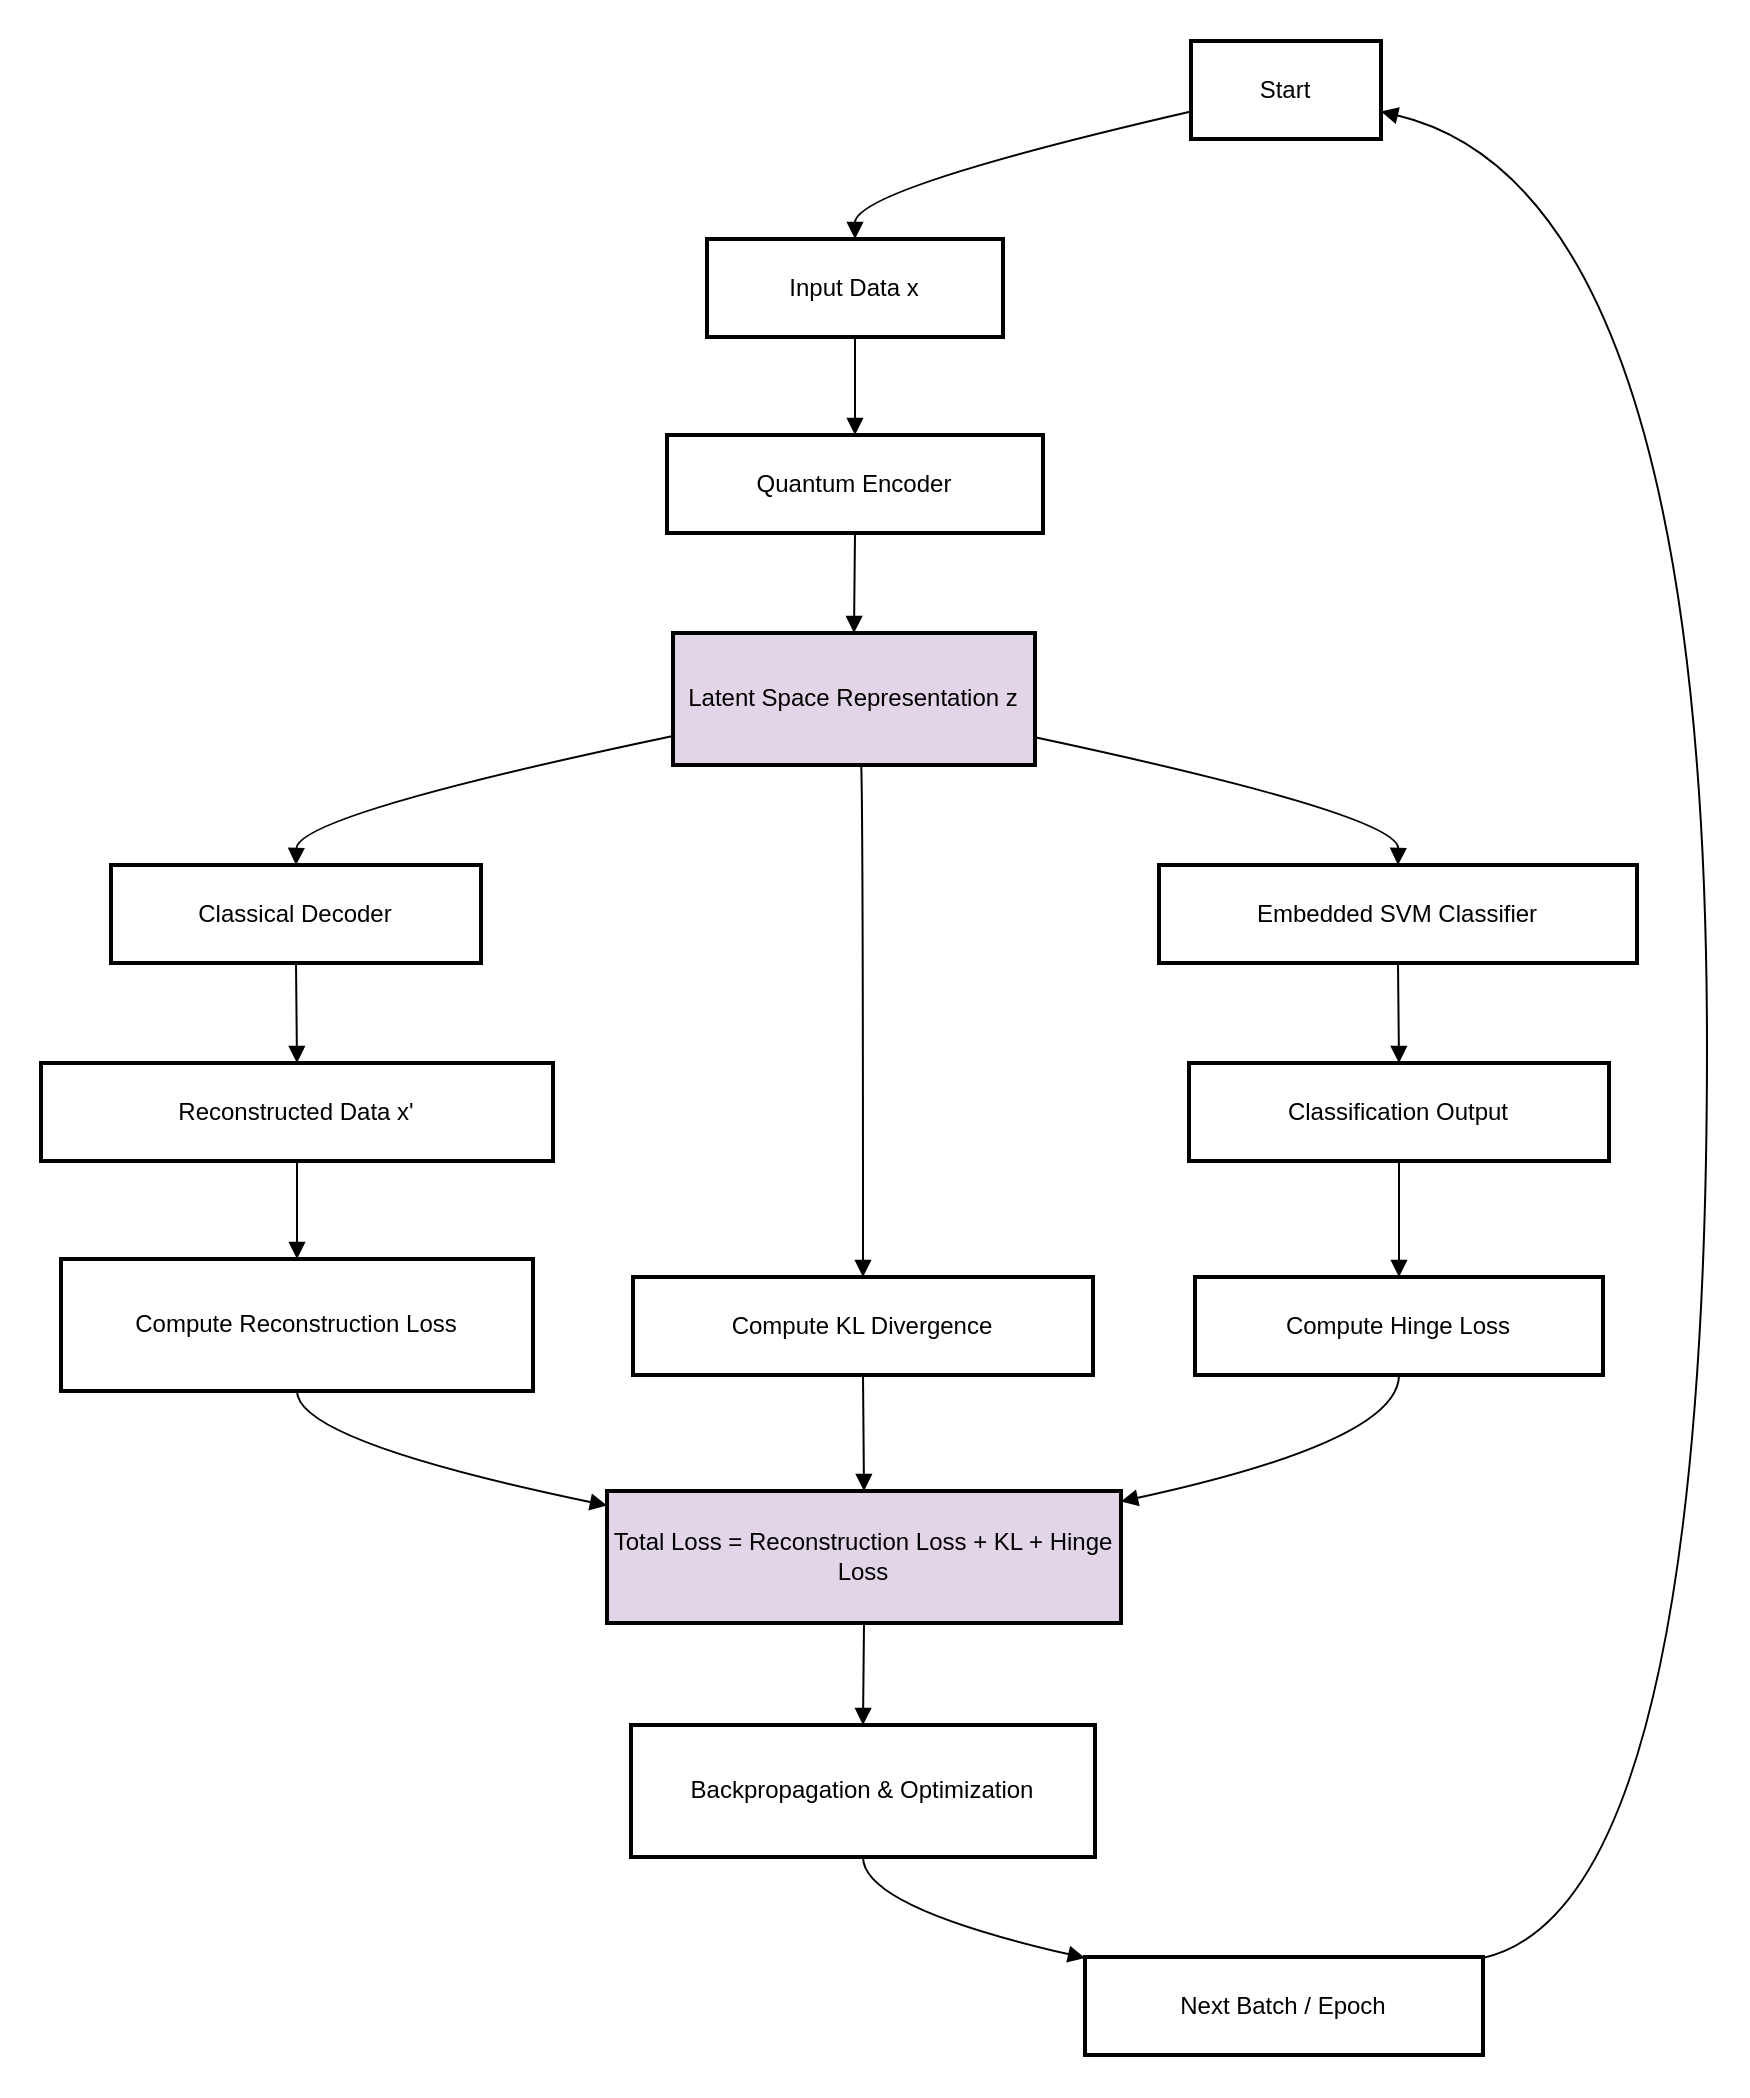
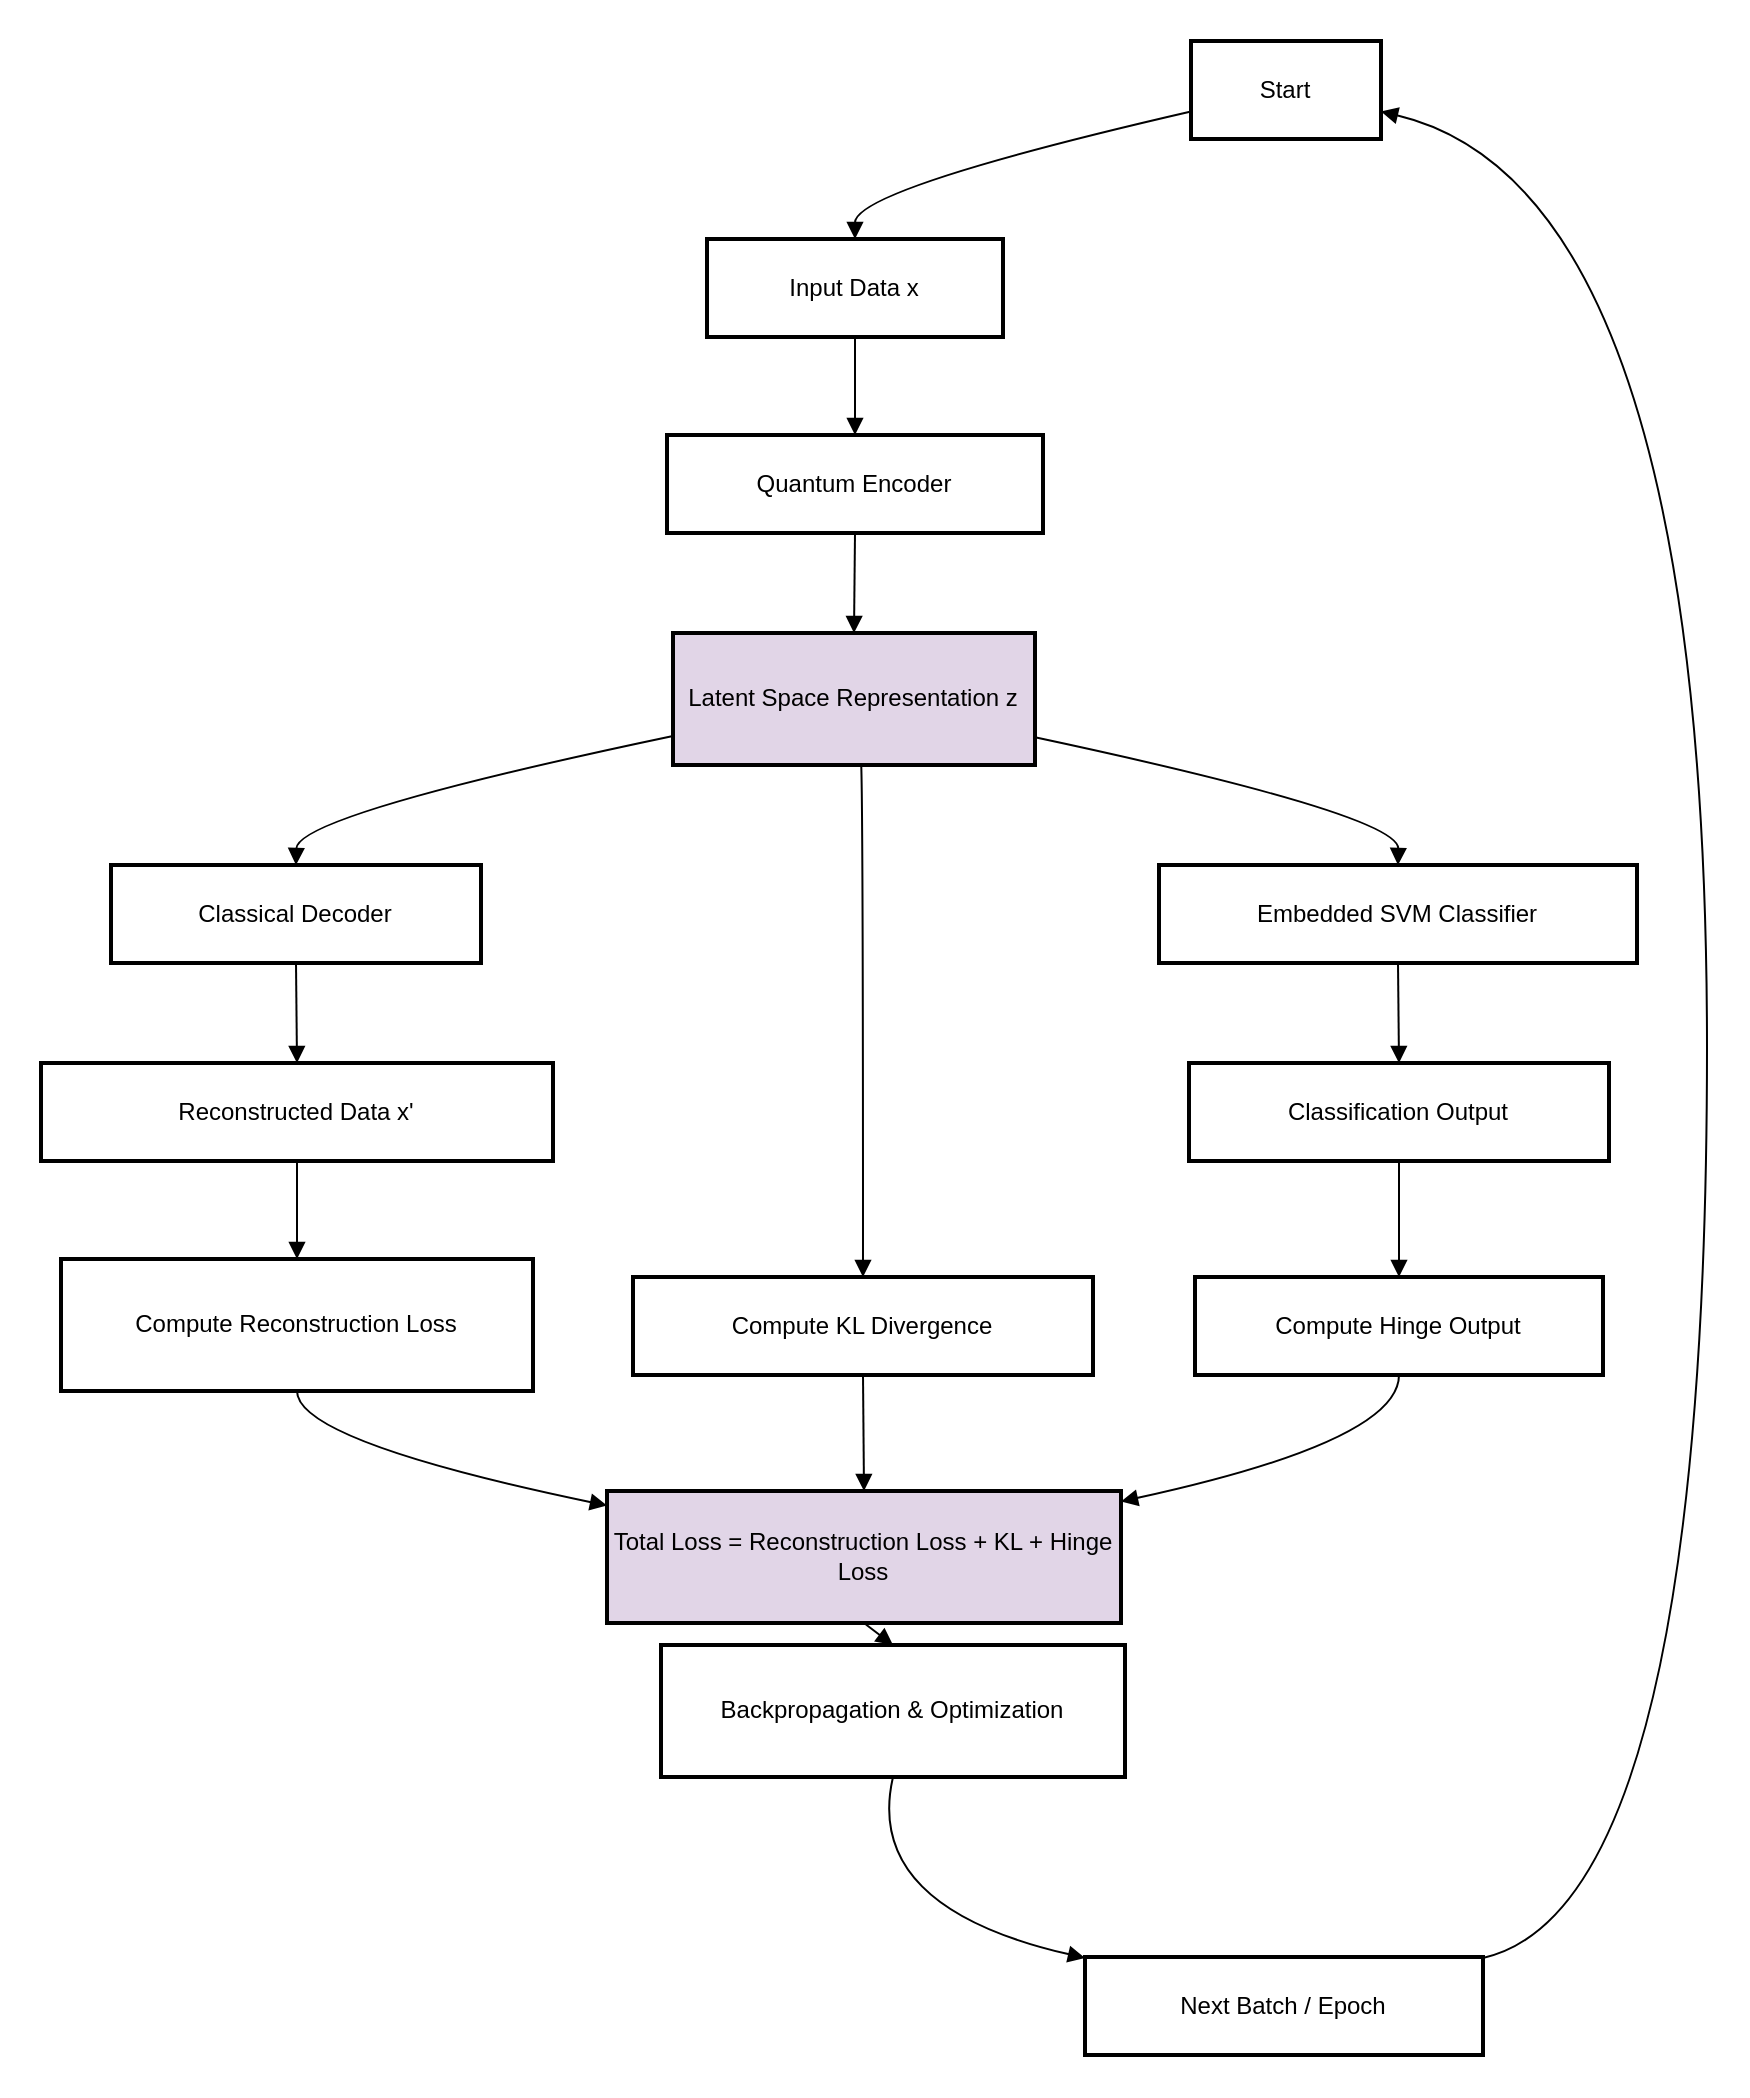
  <mxCell id="0" />
  <mxCell id="1" parent="0" />
  <mxCell id="2" value="Start" style="whiteSpace=wrap;strokeWidth=2;" vertex="1" parent="1"><mxGeometry x="595" y="20" width="95" height="49" as="geometry" /></mxCell>
  <mxCell id="3" value="Input Data x" style="whiteSpace=wrap;strokeWidth=2;" vertex="1" parent="1"><mxGeometry x="353" y="119" width="148" height="49" as="geometry" /></mxCell>
  <mxCell id="4" value="Quantum Encoder" style="whiteSpace=wrap;strokeWidth=2;" vertex="1" parent="1"><mxGeometry x="333" y="217" width="188" height="49" as="geometry" /></mxCell>
  <mxCell id="5" value="Latent Space Representation z" style="whiteSpace=wrap;strokeWidth=2;fillColor=#e1d5e7;" vertex="1" parent="1"><mxGeometry x="336" y="316" width="181" height="66" as="geometry" /></mxCell>
  <mxCell id="6" value="Classical Decoder" style="whiteSpace=wrap;strokeWidth=2;" vertex="1" parent="1"><mxGeometry x="55" y="432" width="185" height="49" as="geometry" /></mxCell>
  <mxCell id="7" value="Reconstructed Data x'" style="whiteSpace=wrap;strokeWidth=2;" vertex="1" parent="1"><mxGeometry x="20" y="531" width="256" height="49" as="geometry" /></mxCell>
  <mxCell id="8" value="Embedded SVM Classifier" style="whiteSpace=wrap;strokeWidth=2;" vertex="1" parent="1"><mxGeometry x="579" y="432" width="239" height="49" as="geometry" /></mxCell>
  <mxCell id="9" value="Classification Output" style="whiteSpace=wrap;strokeWidth=2;" vertex="1" parent="1"><mxGeometry x="594" y="531" width="210" height="49" as="geometry" /></mxCell>
  <mxCell id="10" value="Compute Reconstruction Loss" style="whiteSpace=wrap;strokeWidth=2;" vertex="1" parent="1"><mxGeometry x="30" y="629" width="236" height="66" as="geometry" /></mxCell>
  <mxCell id="11" value="Compute KL Divergence" style="whiteSpace=wrap;strokeWidth=2;" vertex="1" parent="1"><mxGeometry x="316" y="638" width="230" height="49" as="geometry" /></mxCell>
- <mxCell id="12" value="Compute Hinge Loss" style="whiteSpace=wrap;strokeWidth=2;" vertex="1" parent="1"><mxGeometry x="597" y="638" width="204" height="49" as="geometry" /></mxCell>
+ <mxCell id="12" value="Compute Hinge Output" style="whiteSpace=wrap;strokeWidth=2;" vertex="1" parent="1"><mxGeometry x="597" y="638" width="204" height="49" as="geometry" /></mxCell>
  <mxCell id="13" value="Total Loss = Reconstruction Loss + KL + Hinge Loss" style="whiteSpace=wrap;strokeWidth=2;fillColor=#e1d5e7;" vertex="1" parent="1"><mxGeometry x="303" y="745" width="257" height="66" as="geometry" /></mxCell>
- <mxCell id="14" value="Backpropagation &amp; Optimization" style="whiteSpace=wrap;strokeWidth=2;" vertex="1" parent="1"><mxGeometry x="315" y="862" width="232" height="66" as="geometry" /></mxCell>
+ <mxCell id="14" value="Backpropagation &amp; Optimization" style="whiteSpace=wrap;strokeWidth=2;" vertex="1" parent="1"><mxGeometry x="330" y="822" width="232" height="66" as="geometry" /></mxCell>
  <mxCell id="15" value="Next Batch / Epoch" style="whiteSpace=wrap;strokeWidth=2;" vertex="1" parent="1"><mxGeometry x="542" y="978" width="199" height="49" as="geometry" /></mxCell>
  <mxCell id="16" value="" style="curved=1;startArrow=none;endArrow=block;exitX=0;exitY=0.72;entryX=0.5;entryY=-0.01;rounded=0;" edge="1" parent="1" source="2" target="3"><mxGeometry relative="1" as="geometry"><Array as="points"><mxPoint x="427" y="94" /></Array></mxGeometry></mxCell>
  <mxCell id="17" value="" style="curved=1;startArrow=none;endArrow=block;exitX=0.5;exitY=0.98;entryX=0.5;entryY=0;rounded=0;" edge="1" parent="1" source="3" target="4"><mxGeometry relative="1" as="geometry"><Array as="points" /></mxGeometry></mxCell>
  <mxCell id="18" value="" style="curved=1;startArrow=none;endArrow=block;exitX=0.5;exitY=1;entryX=0.5;entryY=0;rounded=0;" edge="1" parent="1" source="4" target="5"><mxGeometry relative="1" as="geometry"><Array as="points" /></mxGeometry></mxCell>
  <mxCell id="19" value="" style="curved=1;startArrow=none;endArrow=block;exitX=0;exitY=0.78;entryX=0.5;entryY=0;rounded=0;" edge="1" parent="1" source="5" target="6"><mxGeometry relative="1" as="geometry"><Array as="points"><mxPoint x="148" y="407" /></Array></mxGeometry></mxCell>
  <mxCell id="20" value="" style="curved=1;startArrow=none;endArrow=block;exitX=0.5;exitY=0.99;entryX=0.5;entryY=-0.01;rounded=0;" edge="1" parent="1" source="6" target="7"><mxGeometry relative="1" as="geometry"><Array as="points" /></mxGeometry></mxCell>
  <mxCell id="21" value="" style="curved=1;startArrow=none;endArrow=block;exitX=1;exitY=0.79;entryX=0.5;entryY=0;rounded=0;" edge="1" parent="1" source="5" target="8"><mxGeometry relative="1" as="geometry"><Array as="points"><mxPoint x="699" y="407" /></Array></mxGeometry></mxCell>
  <mxCell id="22" value="" style="curved=1;startArrow=none;endArrow=block;exitX=0.5;exitY=0.99;entryX=0.5;entryY=-0.01;rounded=0;" edge="1" parent="1" source="8" target="9"><mxGeometry relative="1" as="geometry"><Array as="points" /></mxGeometry></mxCell>
  <mxCell id="23" value="" style="curved=1;startArrow=none;endArrow=block;exitX=0.5;exitY=0.98;entryX=0.5;entryY=0;rounded=0;" edge="1" parent="1" source="7" target="10"><mxGeometry relative="1" as="geometry"><Array as="points" /></mxGeometry></mxCell>
  <mxCell id="24" value="" style="curved=1;startArrow=none;endArrow=block;exitX=0.52;exitY=1;entryX=0.5;entryY=0;rounded=0;" edge="1" parent="1" source="5" target="11"><mxGeometry relative="1" as="geometry"><Array as="points"><mxPoint x="431" y="407" /></Array></mxGeometry></mxCell>
  <mxCell id="25" value="" style="curved=1;startArrow=none;endArrow=block;exitX=0.5;exitY=0.98;entryX=0.5;entryY=0;rounded=0;" edge="1" parent="1" source="9" target="12"><mxGeometry relative="1" as="geometry"><Array as="points" /></mxGeometry></mxCell>
  <mxCell id="26" value="" style="curved=1;startArrow=none;endArrow=block;exitX=0.5;exitY=1.01;entryX=0;entryY=0.11;rounded=0;" edge="1" parent="1" source="10" target="13"><mxGeometry relative="1" as="geometry"><Array as="points"><mxPoint x="148" y="720" /></Array></mxGeometry></mxCell>
  <mxCell id="27" value="" style="curved=1;startArrow=none;endArrow=block;exitX=0.5;exitY=0.99;entryX=0.5;entryY=0.01;rounded=0;" edge="1" parent="1" source="11" target="13"><mxGeometry relative="1" as="geometry"><Array as="points" /></mxGeometry></mxCell>
  <mxCell id="28" value="" style="curved=1;startArrow=none;endArrow=block;exitX=0.5;exitY=0.99;entryX=1;entryY=0.08;rounded=0;" edge="1" parent="1" source="12" target="13"><mxGeometry relative="1" as="geometry"><Array as="points"><mxPoint x="699" y="720" /></Array></mxGeometry></mxCell>
  <mxCell id="29" value="" style="curved=1;startArrow=none;endArrow=block;exitX=0.5;exitY=1.01;entryX=0.5;entryY=-0.01;rounded=0;" edge="1" parent="1" source="13" target="14"><mxGeometry relative="1" as="geometry"><Array as="points" /></mxGeometry></mxCell>
  <mxCell id="30" value="" style="curved=1;startArrow=none;endArrow=block;exitX=0.5;exitY=1;entryX=0;entryY=0.01;rounded=0;" edge="1" parent="1" source="14" target="15"><mxGeometry relative="1" as="geometry"><Array as="points"><mxPoint x="431" y="953" /></Array></mxGeometry></mxCell>
  <mxCell id="31" value="" style="curved=1;startArrow=none;endArrow=block;exitX=1;exitY=0.01;entryX=1;entryY=0.72;rounded=0;" edge="1" parent="1" source="15" target="2"><mxGeometry relative="1" as="geometry"><Array as="points"><mxPoint x="853" y="953" /><mxPoint x="853" y="94" /></Array></mxGeometry></mxCell>
